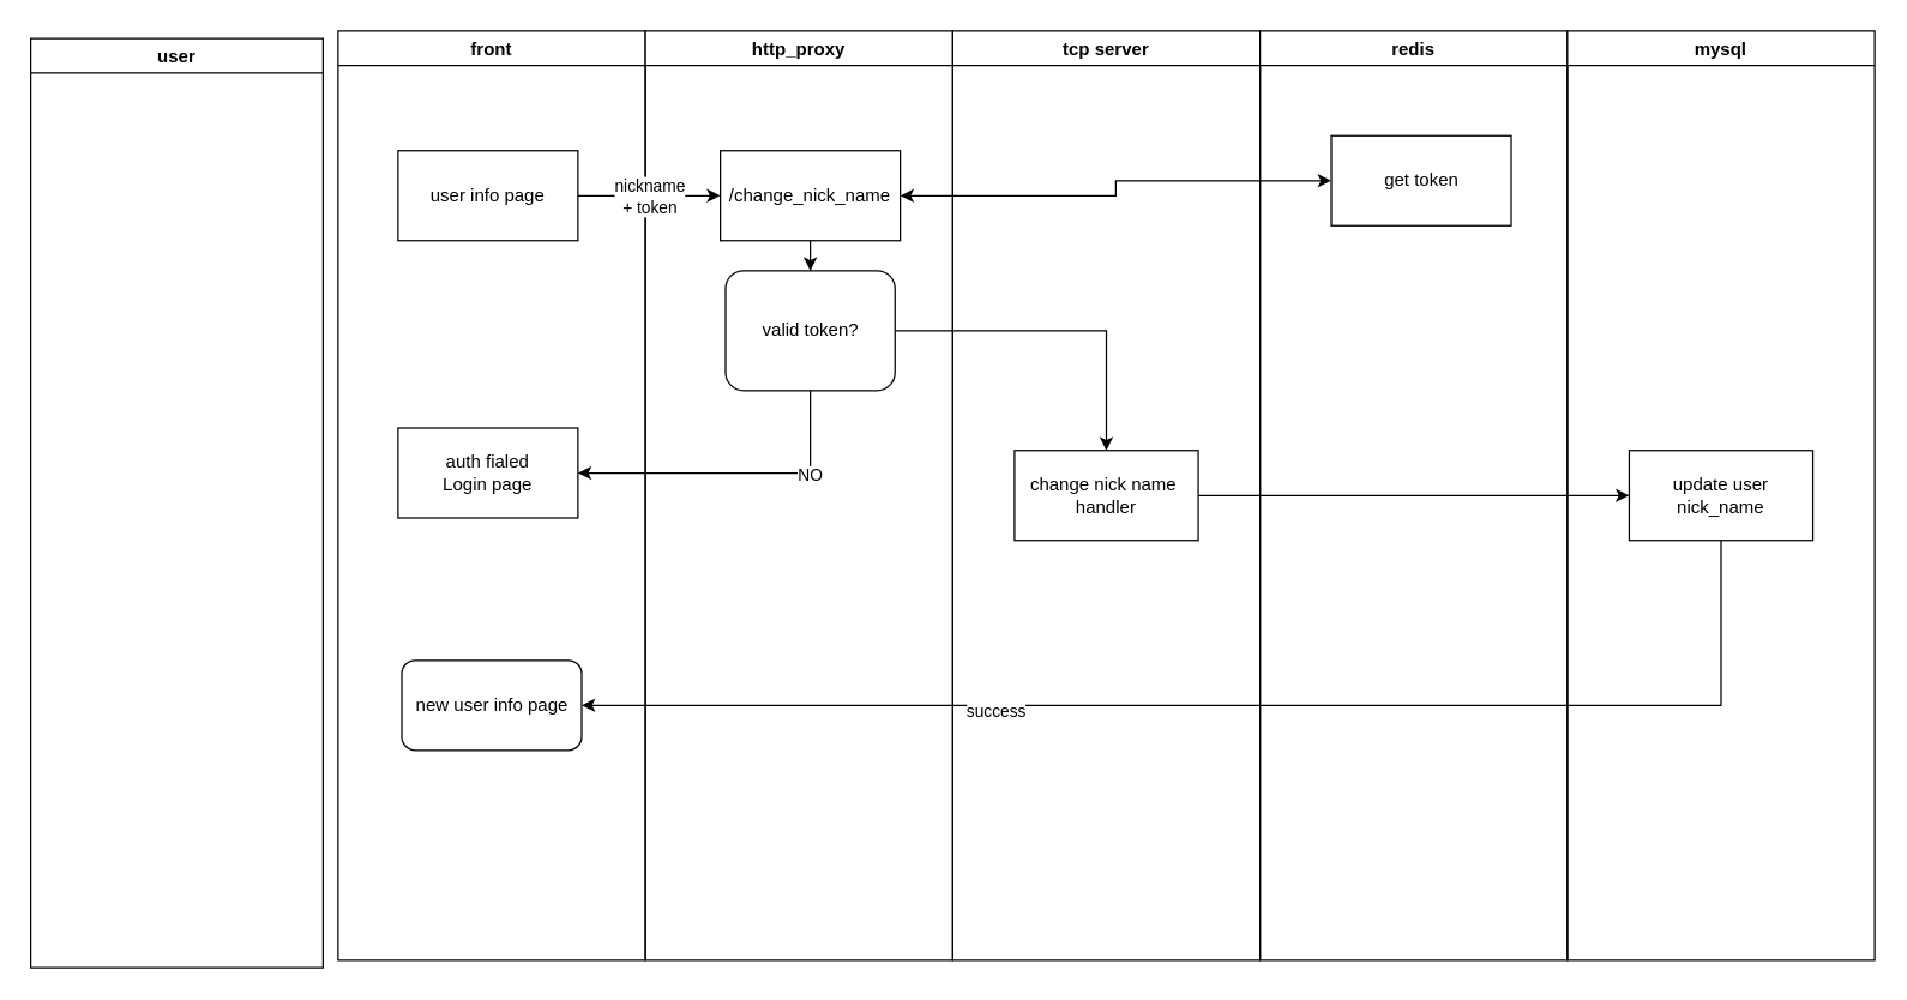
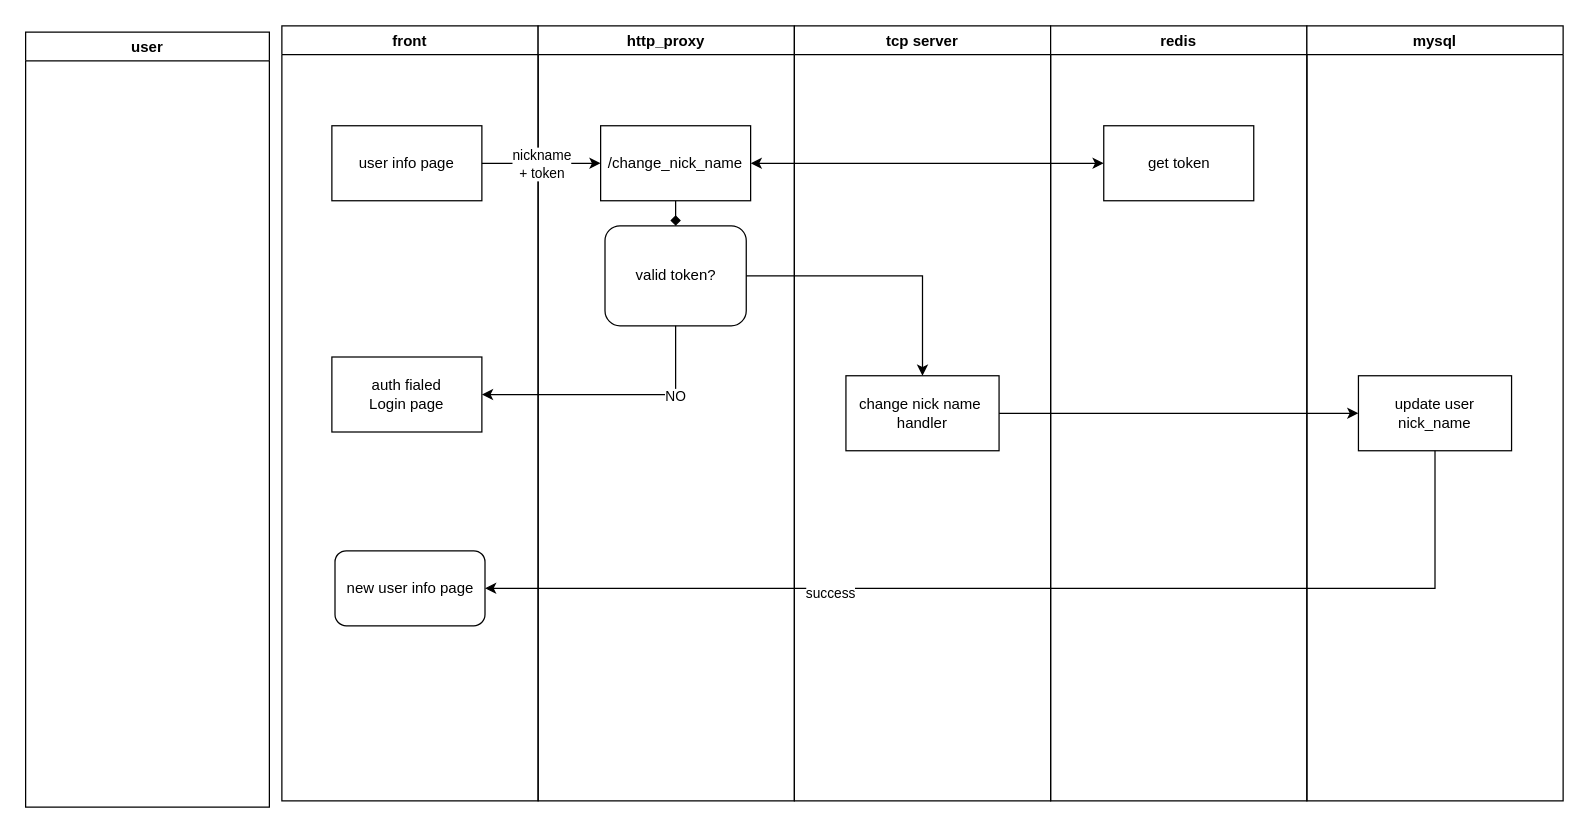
  <mxCell id="0" />
  <mxCell id="1" parent="0" />
  <mxCell id="2" value="user" style="swimlane;" parent="1" vertex="1"><mxGeometry x="20" y="25" width="195" height="620" as="geometry" /></mxCell>
  <mxCell id="3" value="front" style="swimlane;" parent="1" vertex="1"><mxGeometry x="225" y="20" width="205" height="620" as="geometry" /></mxCell>
  <mxCell id="4" value="user info page" style="rounded=0;whiteSpace=wrap;html=1;" parent="3" vertex="1"><mxGeometry x="40" y="80" width="120" height="60" as="geometry" /></mxCell>
  <mxCell id="5" value="auth fialed&lt;br&gt;Login page" style="rounded=0;whiteSpace=wrap;html=1;" parent="3" vertex="1"><mxGeometry x="40" y="265" width="120" height="60" as="geometry" /></mxCell>
  <mxCell id="6" value="new user info page" style="whiteSpace=wrap;html=1;rounded=1;" parent="3" vertex="1"><mxGeometry x="42.5" y="420" width="120" height="60" as="geometry" /></mxCell>
  <mxCell id="7" value="http_proxy" style="swimlane;" parent="1" vertex="1"><mxGeometry x="430" y="20" width="205" height="620" as="geometry" /></mxCell>
- <mxCell id="8" style="edgeStyle=orthogonalEdgeStyle;rounded=0;orthogonalLoop=1;jettySize=auto;html=1;exitX=0.5;exitY=1;exitDx=0;exitDy=0;" edge="1" parent="7" source="9" target="10"><mxGeometry relative="1" as="geometry" /></mxCell>
+ <mxCell id="8" style="edgeStyle=orthogonalEdgeStyle;rounded=0;orthogonalLoop=1;jettySize=auto;html=1;exitX=0.5;exitY=1;exitDx=0;exitDy=0;endArrow=diamond;" edge="1" parent="7" source="9" target="10"><mxGeometry relative="1" as="geometry" /></mxCell>
  <mxCell id="9" value="/change_nick_name" style="rounded=0;whiteSpace=wrap;html=1;" parent="7" vertex="1"><mxGeometry x="50" y="80" width="120" height="60" as="geometry" /></mxCell>
  <mxCell id="10" value="valid token?" style="whiteSpace=wrap;html=1;rounded=1;" vertex="1" parent="7"><mxGeometry x="53.5" y="160" width="113" height="80" as="geometry" /></mxCell>
  <mxCell id="11" value="tcp server" style="swimlane;" parent="1" vertex="1"><mxGeometry x="635" y="20" width="205" height="620" as="geometry" /></mxCell>
  <mxCell id="12" value="change nick name&amp;nbsp;&lt;br&gt;handler" style="rounded=0;whiteSpace=wrap;html=1;" parent="11" vertex="1"><mxGeometry x="41.25" y="280" width="122.5" height="60" as="geometry" /></mxCell>
  <mxCell id="13" value="redis" style="swimlane;" parent="1" vertex="1"><mxGeometry x="840" y="20" width="205" height="620" as="geometry" /></mxCell>
- <mxCell id="14" value="get token" style="rounded=0;whiteSpace=wrap;html=1;" parent="13" vertex="1"><mxGeometry x="47.5" y="70" width="120" height="60" as="geometry" /></mxCell>
+ <mxCell id="14" value="get token" style="rounded=0;whiteSpace=wrap;html=1;" parent="13" vertex="1"><mxGeometry x="42.5" y="80" width="120" height="60" as="geometry" /></mxCell>
  <mxCell id="15" value="mysql" style="swimlane;" parent="1" vertex="1"><mxGeometry x="1045" y="20" width="205" height="620" as="geometry" /></mxCell>
  <mxCell id="16" value="update user nick_name" style="rounded=0;whiteSpace=wrap;html=1;" parent="15" vertex="1"><mxGeometry x="41.25" y="280" width="122.5" height="60" as="geometry" /></mxCell>
  <mxCell id="17" style="edgeStyle=orthogonalEdgeStyle;rounded=0;orthogonalLoop=1;jettySize=auto;html=1;exitX=1;exitY=0.5;exitDx=0;exitDy=0;" parent="1" source="4" target="9" edge="1"><mxGeometry relative="1" as="geometry" /></mxCell>
  <mxCell id="18" value="nickname &lt;br&gt;+ token" style="edgeLabel;html=1;align=center;verticalAlign=middle;resizable=0;points=[];" parent="17" vertex="1" connectable="0"><mxGeometry x="-0.406" y="-1" relative="1" as="geometry"><mxPoint x="19" y="-1" as="offset" /></mxGeometry></mxCell>
  <mxCell id="19" style="edgeStyle=orthogonalEdgeStyle;rounded=0;orthogonalLoop=1;jettySize=auto;html=1;exitX=0.5;exitY=1;exitDx=0;exitDy=0;entryX=1;entryY=0.5;entryDx=0;entryDy=0;" parent="1" source="16" target="6" edge="1"><mxGeometry relative="1" as="geometry" /></mxCell>
  <mxCell id="20" value="success" style="edgeLabel;html=1;align=center;verticalAlign=middle;resizable=0;points=[];" parent="19" vertex="1" connectable="0"><mxGeometry x="0.365" y="3" relative="1" as="geometry"><mxPoint as="offset" /></mxGeometry></mxCell>
  <mxCell id="21" style="edgeStyle=orthogonalEdgeStyle;rounded=0;orthogonalLoop=1;jettySize=auto;html=1;exitX=1;exitY=0.5;exitDx=0;exitDy=0;entryX=0;entryY=0.5;entryDx=0;entryDy=0;" parent="1" source="12" target="16" edge="1"><mxGeometry relative="1" as="geometry"><mxPoint x="1012.5" y="440" as="sourcePoint" /></mxGeometry></mxCell>
  <mxCell id="22" style="edgeStyle=orthogonalEdgeStyle;rounded=0;orthogonalLoop=1;jettySize=auto;html=1;exitX=0.5;exitY=1;exitDx=0;exitDy=0;entryX=1;entryY=0.5;entryDx=0;entryDy=0;" edge="1" parent="1" source="10" target="5"><mxGeometry relative="1" as="geometry" /></mxCell>
  <mxCell id="23" value="NO" style="edgeLabel;html=1;align=center;verticalAlign=middle;resizable=0;points=[];" vertex="1" connectable="0" parent="22"><mxGeometry x="-0.463" y="1" relative="1" as="geometry"><mxPoint as="offset" /></mxGeometry></mxCell>
  <mxCell id="24" style="edgeStyle=orthogonalEdgeStyle;rounded=0;orthogonalLoop=1;jettySize=auto;html=1;exitX=1;exitY=0.5;exitDx=0;exitDy=0;entryX=0;entryY=0.5;entryDx=0;entryDy=0;startArrow=classic;startFill=1;" edge="1" parent="1" source="9" target="14"><mxGeometry relative="1" as="geometry" /></mxCell>
  <mxCell id="25" style="edgeStyle=orthogonalEdgeStyle;rounded=0;orthogonalLoop=1;jettySize=auto;html=1;exitX=1;exitY=0.5;exitDx=0;exitDy=0;entryX=0.5;entryY=0;entryDx=0;entryDy=0;startArrow=none;startFill=0;" edge="1" parent="1" source="10" target="12"><mxGeometry relative="1" as="geometry" /></mxCell>
